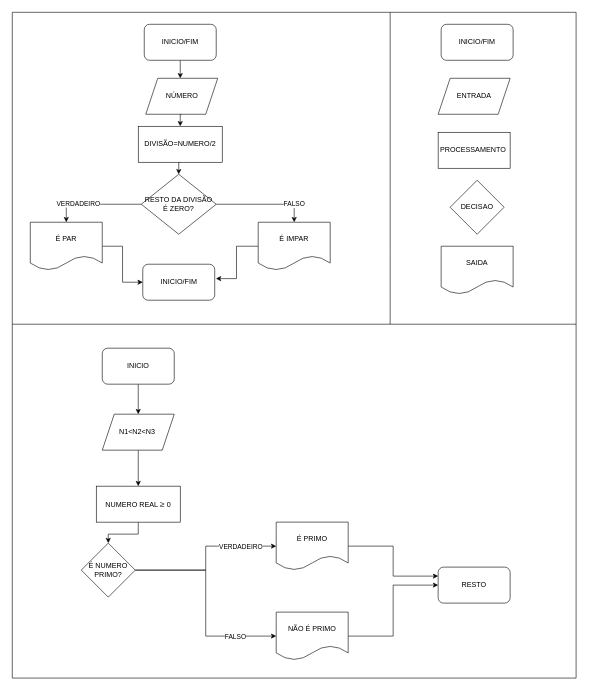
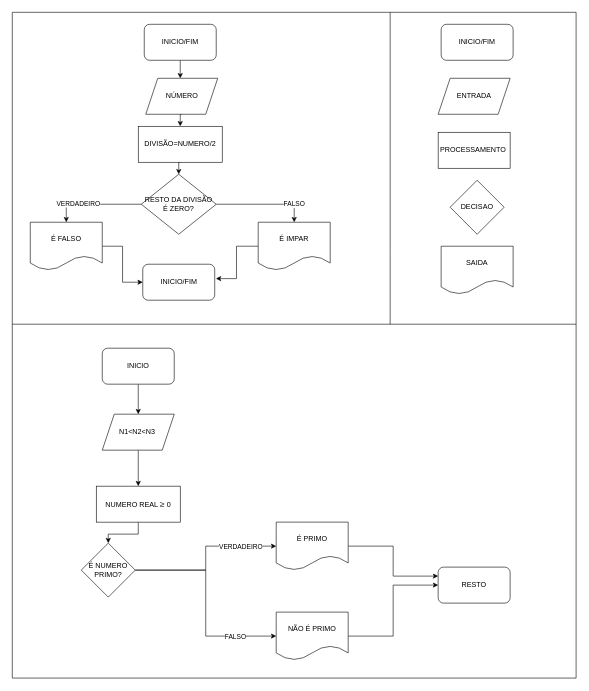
  <mxCell id="0" />
  <mxCell id="1" parent="0" />
  <mxCell id="2" value="" style="edgeStyle=orthogonalEdgeStyle;rounded=0;orthogonalLoop=1;jettySize=auto;html=1;" edge="1" parent="1" source="3"><mxGeometry relative="1" as="geometry"><mxPoint x="300" y="130" as="targetPoint" /></mxGeometry></mxCell>
  <mxCell id="3" value="INICIO/FIM" style="rounded=1;whiteSpace=wrap;html=1;" vertex="1" parent="1"><mxGeometry x="240" y="40" width="120" height="60" as="geometry" /></mxCell>
  <mxCell id="4" value="PROCESSAMENTO&amp;nbsp;" style="rounded=0;whiteSpace=wrap;html=1;" vertex="1" parent="1"><mxGeometry x="730" y="220" width="120" height="60" as="geometry" /></mxCell>
  <mxCell id="5" value="ENTRADA" style="shape=parallelogram;perimeter=parallelogramPerimeter;whiteSpace=wrap;html=1;fixedSize=1;" vertex="1" parent="1"><mxGeometry x="730" y="130" width="120" height="60" as="geometry" /></mxCell>
  <mxCell id="6" value="DECISAO" style="rhombus;whiteSpace=wrap;html=1;" vertex="1" parent="1"><mxGeometry x="750" y="300" width="90" height="90" as="geometry" /></mxCell>
  <mxCell id="7" value="INICIO/FIM" style="rounded=1;whiteSpace=wrap;html=1;" vertex="1" parent="1"><mxGeometry x="237.5" y="440" width="120" height="60" as="geometry" /></mxCell>
  <mxCell id="8" style="edgeStyle=orthogonalEdgeStyle;rounded=0;orthogonalLoop=1;jettySize=auto;html=1;exitX=0.5;exitY=1;exitDx=0;exitDy=0;entryX=0.5;entryY=0;entryDx=0;entryDy=0;" edge="1" parent="1" source="9" target="11"><mxGeometry relative="1" as="geometry" /></mxCell>
  <mxCell id="9" value="NÚMERO" style="shape=parallelogram;perimeter=parallelogramPerimeter;whiteSpace=wrap;html=1;fixedSize=1;" vertex="1" parent="1"><mxGeometry x="242.5" y="130" width="120" height="60" as="geometry" /></mxCell>
  <mxCell id="10" style="edgeStyle=orthogonalEdgeStyle;rounded=0;orthogonalLoop=1;jettySize=auto;html=1;exitX=0.5;exitY=1;exitDx=0;exitDy=0;entryX=0.5;entryY=0;entryDx=0;entryDy=0;" edge="1" parent="1" source="11" target="16"><mxGeometry relative="1" as="geometry" /></mxCell>
  <mxCell id="11" value="DIVISÃO=NUMERO/2" style="rounded=0;whiteSpace=wrap;html=1;" vertex="1" parent="1"><mxGeometry x="230" y="210" width="140" height="60" as="geometry" /></mxCell>
  <mxCell id="12" style="edgeStyle=orthogonalEdgeStyle;rounded=0;orthogonalLoop=1;jettySize=auto;html=1;exitX=0;exitY=0.5;exitDx=0;exitDy=0;entryX=0.5;entryY=0;entryDx=0;entryDy=0;" edge="1" parent="1" source="16" target="18"><mxGeometry relative="1" as="geometry"><mxPoint x="160" y="339.667" as="targetPoint" /></mxGeometry></mxCell>
  <mxCell id="13" value="VERDADEIRO" style="edgeLabel;html=1;align=center;verticalAlign=middle;resizable=0;points=[];" vertex="1" connectable="0" parent="12"><mxGeometry x="0.366" y="-2" relative="1" as="geometry"><mxPoint as="offset" /></mxGeometry></mxCell>
  <mxCell id="14" style="edgeStyle=orthogonalEdgeStyle;rounded=0;orthogonalLoop=1;jettySize=auto;html=1;entryX=0.5;entryY=0;entryDx=0;entryDy=0;" edge="1" parent="1" source="16" target="20"><mxGeometry relative="1" as="geometry"><mxPoint x="490" y="340" as="targetPoint" /></mxGeometry></mxCell>
  <mxCell id="15" value="FALSO" style="edgeLabel;html=1;align=center;verticalAlign=middle;resizable=0;points=[];" vertex="1" connectable="0" parent="14"><mxGeometry x="0.613" y="1" relative="1" as="geometry"><mxPoint as="offset" /></mxGeometry></mxCell>
  <mxCell id="16" value="RESTO DA DIVISÃO É ZERO?" style="rhombus;whiteSpace=wrap;html=1;" vertex="1" parent="1"><mxGeometry x="235" y="290" width="125" height="100" as="geometry" /></mxCell>
  <mxCell id="17" style="edgeStyle=orthogonalEdgeStyle;rounded=0;orthogonalLoop=1;jettySize=auto;html=1;entryX=0;entryY=0.5;entryDx=0;entryDy=0;" edge="1" parent="1" source="18" target="7"><mxGeometry relative="1" as="geometry"><mxPoint x="160" y="480" as="targetPoint" /></mxGeometry></mxCell>
- <mxCell id="18" value="É PAR" style="shape=document;whiteSpace=wrap;html=1;boundedLbl=1;" vertex="1" parent="1"><mxGeometry x="50" y="370" width="120" height="80" as="geometry" /></mxCell>
+ <mxCell id="18" value="É FALSO" style="shape=document;whiteSpace=wrap;html=1;boundedLbl=1;" vertex="1" parent="1"><mxGeometry x="50" y="370" width="120" height="80" as="geometry" /></mxCell>
  <mxCell id="19" style="edgeStyle=orthogonalEdgeStyle;rounded=0;orthogonalLoop=1;jettySize=auto;html=1;entryX=1.017;entryY=0.4;entryDx=0;entryDy=0;entryPerimeter=0;" edge="1" parent="1" source="20" target="7"><mxGeometry relative="1" as="geometry" /></mxCell>
  <mxCell id="20" value="É IMPAR" style="shape=document;whiteSpace=wrap;html=1;boundedLbl=1;" vertex="1" parent="1"><mxGeometry x="430" y="370" width="120" height="80" as="geometry" /></mxCell>
  <mxCell id="21" value="INICIO/FIM" style="rounded=1;whiteSpace=wrap;html=1;" vertex="1" parent="1"><mxGeometry x="735" y="40" width="120" height="60" as="geometry" /></mxCell>
  <mxCell id="22" value="" style="endArrow=none;html=1;" edge="1" parent="1"><mxGeometry width="50" height="50" relative="1" as="geometry"><mxPoint x="650" y="420" as="sourcePoint" /><mxPoint x="650" as="targetPoint" y="20" /></mxGeometry></mxCell>
  <mxCell id="23" value="" style="endArrow=none;html=1;" edge="1" parent="1"><mxGeometry width="50" height="50" relative="1" as="geometry"><mxPoint x="20" y="540" as="sourcePoint" /><mxPoint x="960" y="540" as="targetPoint" /></mxGeometry></mxCell>
  <mxCell id="24" value="" style="endArrow=none;html=1;" edge="1" parent="1"><mxGeometry width="50" height="50" relative="1" as="geometry"><mxPoint x="960" y="540" as="sourcePoint" /><mxPoint x="960" as="targetPoint" y="20" /></mxGeometry></mxCell>
  <mxCell id="25" value="" style="endArrow=none;html=1;" edge="1" parent="1"><mxGeometry width="50" height="50" relative="1" as="geometry"><mxPoint x="20" y="540" as="sourcePoint" /><mxPoint x="20" as="targetPoint" y="20" /></mxGeometry></mxCell>
  <mxCell id="26" value="" style="endArrow=none;html=1;" edge="1" parent="1"><mxGeometry width="50" height="50" relative="1" as="geometry"><mxPoint x="20" as="sourcePoint" y="20" /><mxPoint x="960" as="targetPoint" y="20" /></mxGeometry></mxCell>
  <mxCell id="27" value="SAIDA" style="shape=document;whiteSpace=wrap;html=1;boundedLbl=1;" vertex="1" parent="1"><mxGeometry x="735" y="410" width="120" height="80" as="geometry" /></mxCell>
  <mxCell id="28" value="" style="endArrow=none;html=1;" edge="1" parent="1"><mxGeometry width="50" height="50" relative="1" as="geometry"><mxPoint x="650" y="540" as="sourcePoint" /><mxPoint x="650" y="420" as="targetPoint" /></mxGeometry></mxCell>
  <mxCell id="29" style="edgeStyle=orthogonalEdgeStyle;rounded=0;orthogonalLoop=1;jettySize=auto;html=1;entryX=0.5;entryY=0;entryDx=0;entryDy=0;" edge="1" parent="1" source="30" target="32"><mxGeometry relative="1" as="geometry" /></mxCell>
  <mxCell id="30" value="INICIO" style="rounded=1;whiteSpace=wrap;html=1;" vertex="1" parent="1"><mxGeometry x="170" y="580" width="120" height="60" as="geometry" /></mxCell>
  <mxCell id="31" style="edgeStyle=orthogonalEdgeStyle;rounded=0;orthogonalLoop=1;jettySize=auto;html=1;entryX=0.5;entryY=0;entryDx=0;entryDy=0;" edge="1" parent="1" source="32" target="34"><mxGeometry relative="1" as="geometry" /></mxCell>
  <mxCell id="32" value="N1&amp;lt;N2&amp;lt;N3&amp;nbsp;" style="shape=parallelogram;perimeter=parallelogramPerimeter;whiteSpace=wrap;html=1;fixedSize=1;" vertex="1" parent="1"><mxGeometry x="170" y="690" width="120" height="60" as="geometry" /></mxCell>
  <mxCell id="33" style="edgeStyle=orthogonalEdgeStyle;rounded=0;orthogonalLoop=1;jettySize=auto;html=1;entryX=0.5;entryY=0;entryDx=0;entryDy=0;" edge="1" parent="1" source="34" target="39"><mxGeometry relative="1" as="geometry" /></mxCell>
  <mxCell id="34" value="NUMERO REAL&amp;nbsp;&lt;span style=&quot;color: rgb(32 , 33 , 36) ; font-family: &amp;#34;arial&amp;#34; , sans-serif ; font-size: 14px ; text-align: left ; background-color: rgb(255 , 255 , 255)&quot;&gt;≥&lt;/span&gt;&amp;nbsp;0" style="rounded=0;whiteSpace=wrap;html=1;" vertex="1" parent="1"><mxGeometry x="160" y="810" width="140" height="60" as="geometry" /></mxCell>
  <mxCell id="35" style="edgeStyle=orthogonalEdgeStyle;rounded=0;orthogonalLoop=1;jettySize=auto;html=1;" edge="1" parent="1" source="39" target="41"><mxGeometry relative="1" as="geometry" /></mxCell>
  <mxCell id="36" value="VERDADEIRO" style="edgeLabel;html=1;align=center;verticalAlign=middle;resizable=0;points=[];" vertex="1" connectable="0" parent="35"><mxGeometry x="0.562" relative="1" as="geometry"><mxPoint as="offset" /></mxGeometry></mxCell>
  <mxCell id="37" style="edgeStyle=orthogonalEdgeStyle;rounded=0;orthogonalLoop=1;jettySize=auto;html=1;entryX=0;entryY=0.5;entryDx=0;entryDy=0;" edge="1" parent="1" source="39" target="43"><mxGeometry relative="1" as="geometry" /></mxCell>
  <mxCell id="38" value="FALSO" style="edgeLabel;html=1;align=center;verticalAlign=middle;resizable=0;points=[];" vertex="1" connectable="0" parent="37"><mxGeometry x="0.476" relative="1" as="geometry"><mxPoint x="21.43" as="offset" /></mxGeometry></mxCell>
  <mxCell id="39" value="É NUMERO PRIMO?" style="rhombus;whiteSpace=wrap;html=1;" vertex="1" parent="1"><mxGeometry x="135" y="905" width="90" height="90" as="geometry" /></mxCell>
  <mxCell id="40" style="edgeStyle=orthogonalEdgeStyle;rounded=0;orthogonalLoop=1;jettySize=auto;html=1;entryX=0;entryY=0.25;entryDx=0;entryDy=0;" edge="1" parent="1" source="41" target="44"><mxGeometry relative="1" as="geometry" /></mxCell>
  <mxCell id="41" value="É PRIMO" style="shape=document;whiteSpace=wrap;html=1;boundedLbl=1;" vertex="1" parent="1"><mxGeometry x="460" y="870" width="120" height="80" as="geometry" /></mxCell>
  <mxCell id="42" style="edgeStyle=orthogonalEdgeStyle;rounded=0;orthogonalLoop=1;jettySize=auto;html=1;entryX=0;entryY=0.5;entryDx=0;entryDy=0;" edge="1" parent="1" source="43" target="44"><mxGeometry relative="1" as="geometry" /></mxCell>
  <mxCell id="43" value="NÃO É PRIMO" style="shape=document;whiteSpace=wrap;html=1;boundedLbl=1;" vertex="1" parent="1"><mxGeometry x="460" y="1020" width="120" height="80" as="geometry" /></mxCell>
  <mxCell id="44" value="RESTO" style="rounded=1;whiteSpace=wrap;html=1;" vertex="1" parent="1"><mxGeometry x="730" y="945" width="120" height="60" as="geometry" /></mxCell>
  <mxCell id="45" value="" style="endArrow=none;html=1;" edge="1" parent="1"><mxGeometry width="50" height="50" relative="1" as="geometry"><mxPoint x="20" y="1130" as="sourcePoint" /><mxPoint x="20" y="540" as="targetPoint" /></mxGeometry></mxCell>
  <mxCell id="46" value="" style="endArrow=none;html=1;" edge="1" parent="1"><mxGeometry width="50" height="50" relative="1" as="geometry"><mxPoint x="20" y="1130" as="sourcePoint" /><mxPoint x="960" y="1130" as="targetPoint" /></mxGeometry></mxCell>
  <mxCell id="47" value="" style="endArrow=none;html=1;" edge="1" parent="1"><mxGeometry width="50" height="50" relative="1" as="geometry"><mxPoint x="960" y="1130" as="sourcePoint" /><mxPoint x="960" y="540" as="targetPoint" /></mxGeometry></mxCell>
